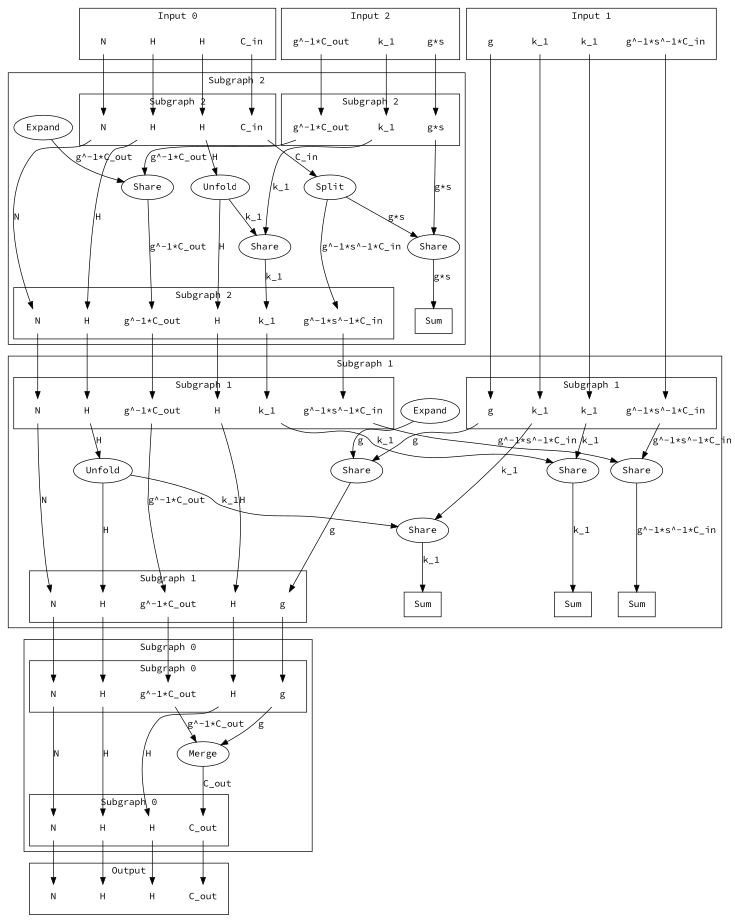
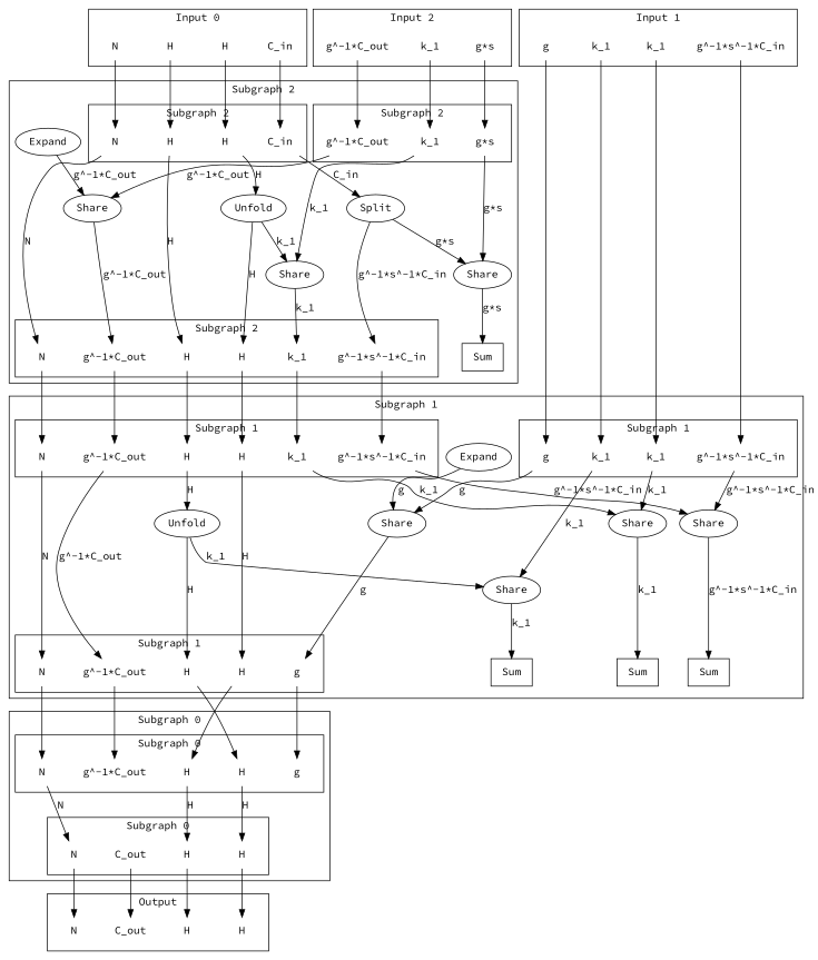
  digraph {
    newrank=true
    fontname="Source Code Pro"
    node [shape=none fontname="Source Code Pro"]
    edge [fontname="Source Code Pro"]
    n1 [label=N]
    n2 [label=C_in]
    n3 [label=H]
    n4 [label=H]
    n5 [label="g^-1*C_out"]
    n6 [label="g*s"]
    n7 [label=k_1]
    n8 [label=g]
    n9 [label="g^-1*s^-1*C_in"]
    n10 [label=k_1]
    n11 [label=k_1]
    n12 [label=N]
    n13 [label=C_out]
    n14 [label=H]
    n15 [label=H]
    n16 [label=N]
    n17 [label=g]
    n18 [label="g^-1*C_out"]
    n19 [label=H]
    n20 [label=H]
-   n21 [label=Merge shape=""]
    n22 [label=Sum shape=box]
    n23 [label=Sum shape=box]
    n24 [label=Sum shape=box]
    n25 [label=N]
    n26 [label=g]
    n27 [label="g^-1*C_out"]
    n28 [label=H]
    n29 [label=H]
    n30 [label=N]
    n31 [label="g^-1*C_out"]
    n32 [label="g^-1*s^-1*C_in"]
    n33 [label=H]
    n34 [label=H]
    n35 [label=k_1]
    n36 [label=g]
    n37 [label="g^-1*s^-1*C_in"]
    n38 [label=k_1]
    n39 [label=k_1]
    n40 [label=Share shape=""]
    n41 [label=Unfold shape=""]
    n42 [label=Share shape=""]
    n43 [label=Share shape=""]
    n44 [label=Share shape=""]
    n45 [label=Expand shape=""]
    n46 [label=Sum shape=box]
    n47 [label=N]
    n48 [label="g^-1*C_out"]
    n49 [label="g^-1*s^-1*C_in"]
    n50 [label=H]
    n51 [label=H]
    n52 [label=k_1]
    n53 [label=N]
    n54 [label=C_in]
    n55 [label=H]
    n56 [label=H]
    n57 [label="g^-1*C_out"]
    n58 [label="g*s"]
    n59 [label=k_1]
    n60 [label=Split shape=""]
    n61 [label=Unfold shape=""]
    n62 [label=Share shape=""]
    n63 [label=Share shape=""]
    n64 [label=Share shape=""]
    n65 [label=Expand shape=""]
    n66 [label=N]
    n67 [label=C_out]
    n68 [label=H]
    n69 [label=H]
    subgraph sub_1 {
      rank=same
      n1
      n2
      n3
      n4
      n5
      n6
      n7
      n8
      n9
      n10
      n11
    }
    subgraph cluster_2 {
      label="Subgraph 0"
-     n21
      subgraph sub_3 {
        label="Subgraph 0"
        rank=same
        n12
        n13
        n14
        n15
      }
      subgraph sub_4 {
        label="Subgraph 0"
        rank=same
        n16
        n17
        n18
        n19
        n20
      }
      subgraph cluster_5 {
        n12
        n13
        n14
        n15
      }
      subgraph cluster_6 {
        n16
        n17
        n18
        n19
        n20
      }
    }
    subgraph cluster_7 {
      label="Subgraph 1"
      n40
      n41
      n42
      n43
      n44
      n45
      subgraph sub_8 {
        label="Subgraph 1"
        rank=same
        n22
        n23
        n24
        n25
        n26
        n27
        n28
        n29
      }
      subgraph sub_9 {
        label="Subgraph 1"
        rank=same
        n30
        n31
        n32
        n33
        n34
        n35
        n36
        n37
        n38
        n39
      }
      subgraph cluster_10 {
        n25
        n26
        n27
        n28
        n29
      }
      subgraph cluster_11 {
        n30
        n31
        n32
        n33
        n34
        n35
      }
      subgraph cluster_12 {
        n36
        n37
        n38
        n39
      }
    }
    subgraph cluster_13 {
      label="Subgraph 2"
      n60
      n61
      n62
      n63
      n64
      n65
      subgraph sub_14 {
        label="Subgraph 2"
        rank=same
        n46
        n47
        n48
        n49
        n50
        n51
        n52
      }
      subgraph sub_15 {
        label="Subgraph 2"
        rank=same
        n53
        n54
        n55
        n56
        n57
        n58
        n59
      }
      subgraph cluster_16 {
        n47
        n48
        n49
        n50
        n51
        n52
      }
      subgraph cluster_17 {
        n53
        n54
        n55
        n56
      }
      subgraph cluster_18 {
        n57
        n58
        n59
      }
    }
    subgraph cluster_19 {
      label="Input 0"
      n1
      n2
      n3
      n4
    }
    subgraph cluster_20 {
      label="Input 2"
      n5
      n6
      n7
    }
    subgraph cluster_21 {
      label="Input 1"
      n8
      n9
      n10
      n11
    }
    subgraph cluster_22 {
      label=Output
      n66
      n67
      n68
      n69
    }
    n1 -> n53
    n2 -> n54
    n3 -> n55
    n4 -> n56
    n5 -> n57
    n6 -> n58
    n7 -> n59
    n8 -> n36
    n9 -> n37
    n10 -> n38
    n11 -> n39
    n12 -> n66
    n13 -> n67
    n14 -> n68
    n15 -> n69
    n16 -> n12 [label=N]
-   n17 -> n21 [label=g]
-   n18 -> n21 [label="g^-1*C_out"]
    n19 -> n14 [label=H]
    n20 -> n15 [label=H]
-   n21 -> n13 [label=C_out]
    n25 -> n16
    n26 -> n17
    n27 -> n18
    n28 -> n19
    n29 -> n20
    n30 -> n25 [label=N]
    n31 -> n27 [label="g^-1*C_out"]
    n32 -> n40 [label="g^-1*s^-1*C_in"]
    n33 -> n41 [label=H]
    n34 -> n29 [label=H]
    n35 -> n42 [label=k_1]
    n36 -> n43 [label=g]
    n37 -> n40 [label="g^-1*s^-1*C_in"]
    n38 -> n44 [label=k_1]
    n39 -> n42 [label=k_1]
    n40 -> n22 [label="g^-1*s^-1*C_in"]
    n41 -> n28 [label=H]
    n41 -> n44 [label=k_1]
    n42 -> n24 [label=k_1]
    n43 -> n26 [label=g]
    n44 -> n23 [label=k_1]
    n45 -> n43 [label=g]
    n47 -> n30
    n48 -> n31
    n49 -> n32
    n50 -> n33
    n51 -> n34
    n52 -> n35
    n53 -> n47 [label=N]
    n54 -> n60 [label=C_in]
    n55 -> n50 [label=H]
    n56 -> n61 [label=H]
    n57 -> n62 [label="g^-1*C_out"]
    n58 -> n63 [label="g*s"]
    n59 -> n64 [label=k_1]
    n60 -> n49 [label="g^-1*s^-1*C_in"]
    n60 -> n63 [label="g*s"]
    n61 -> n51 [label=H]
    n61 -> n64 [label=k_1]
    n62 -> n48 [label="g^-1*C_out"]
    n63 -> n46 [label="g*s"]
    n64 -> n52 [label=k_1]
    n65 -> n62 [label="g^-1*C_out"]
  }
